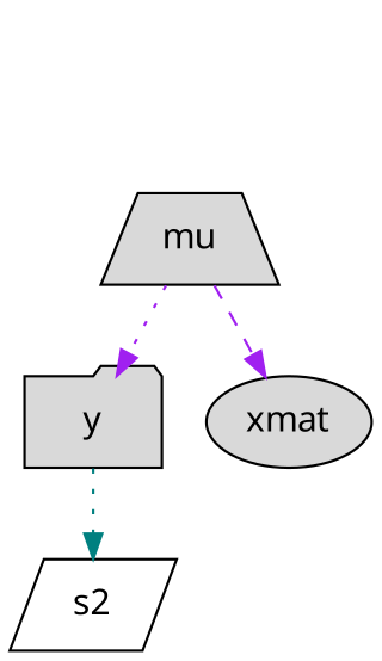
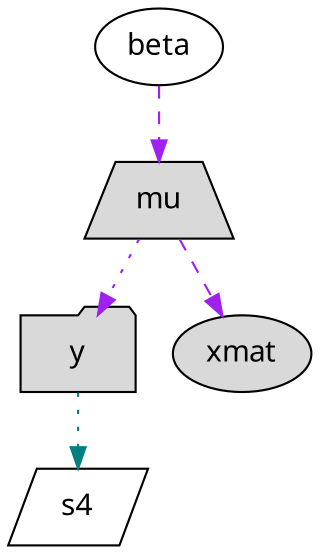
  digraph {
    fontname="Noto Sans"
    node [fontname="Noto Sans" shape=ellipse fillcolor=gray85 style=filled]
    edge [color=purple fontname="Noto Sans" style=dashed]
+   beta [fillcolor="" style=""]
    mu [shape=trapezium]
    y [shape=folder]
    xmat
-   s2 [shape=parallelogram fillcolor="" style=""]
+   s2 [shape=parallelogram label=s4 fillcolor="" style=""]
+   beta -> mu
    mu -> y [style=dotted]
    mu -> xmat
    y -> s2 [color=teal style=dotted]
  }
